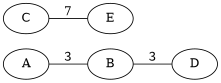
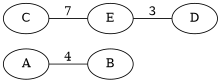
  graph {
    rankdir=LR
    A
    B
    D
    C
    E
-   A -- B [label=3]
-   B -- D [label=3]
+   A -- B [label=4]
+   E -- D [label=3]
    C -- E [label=7]
  }
